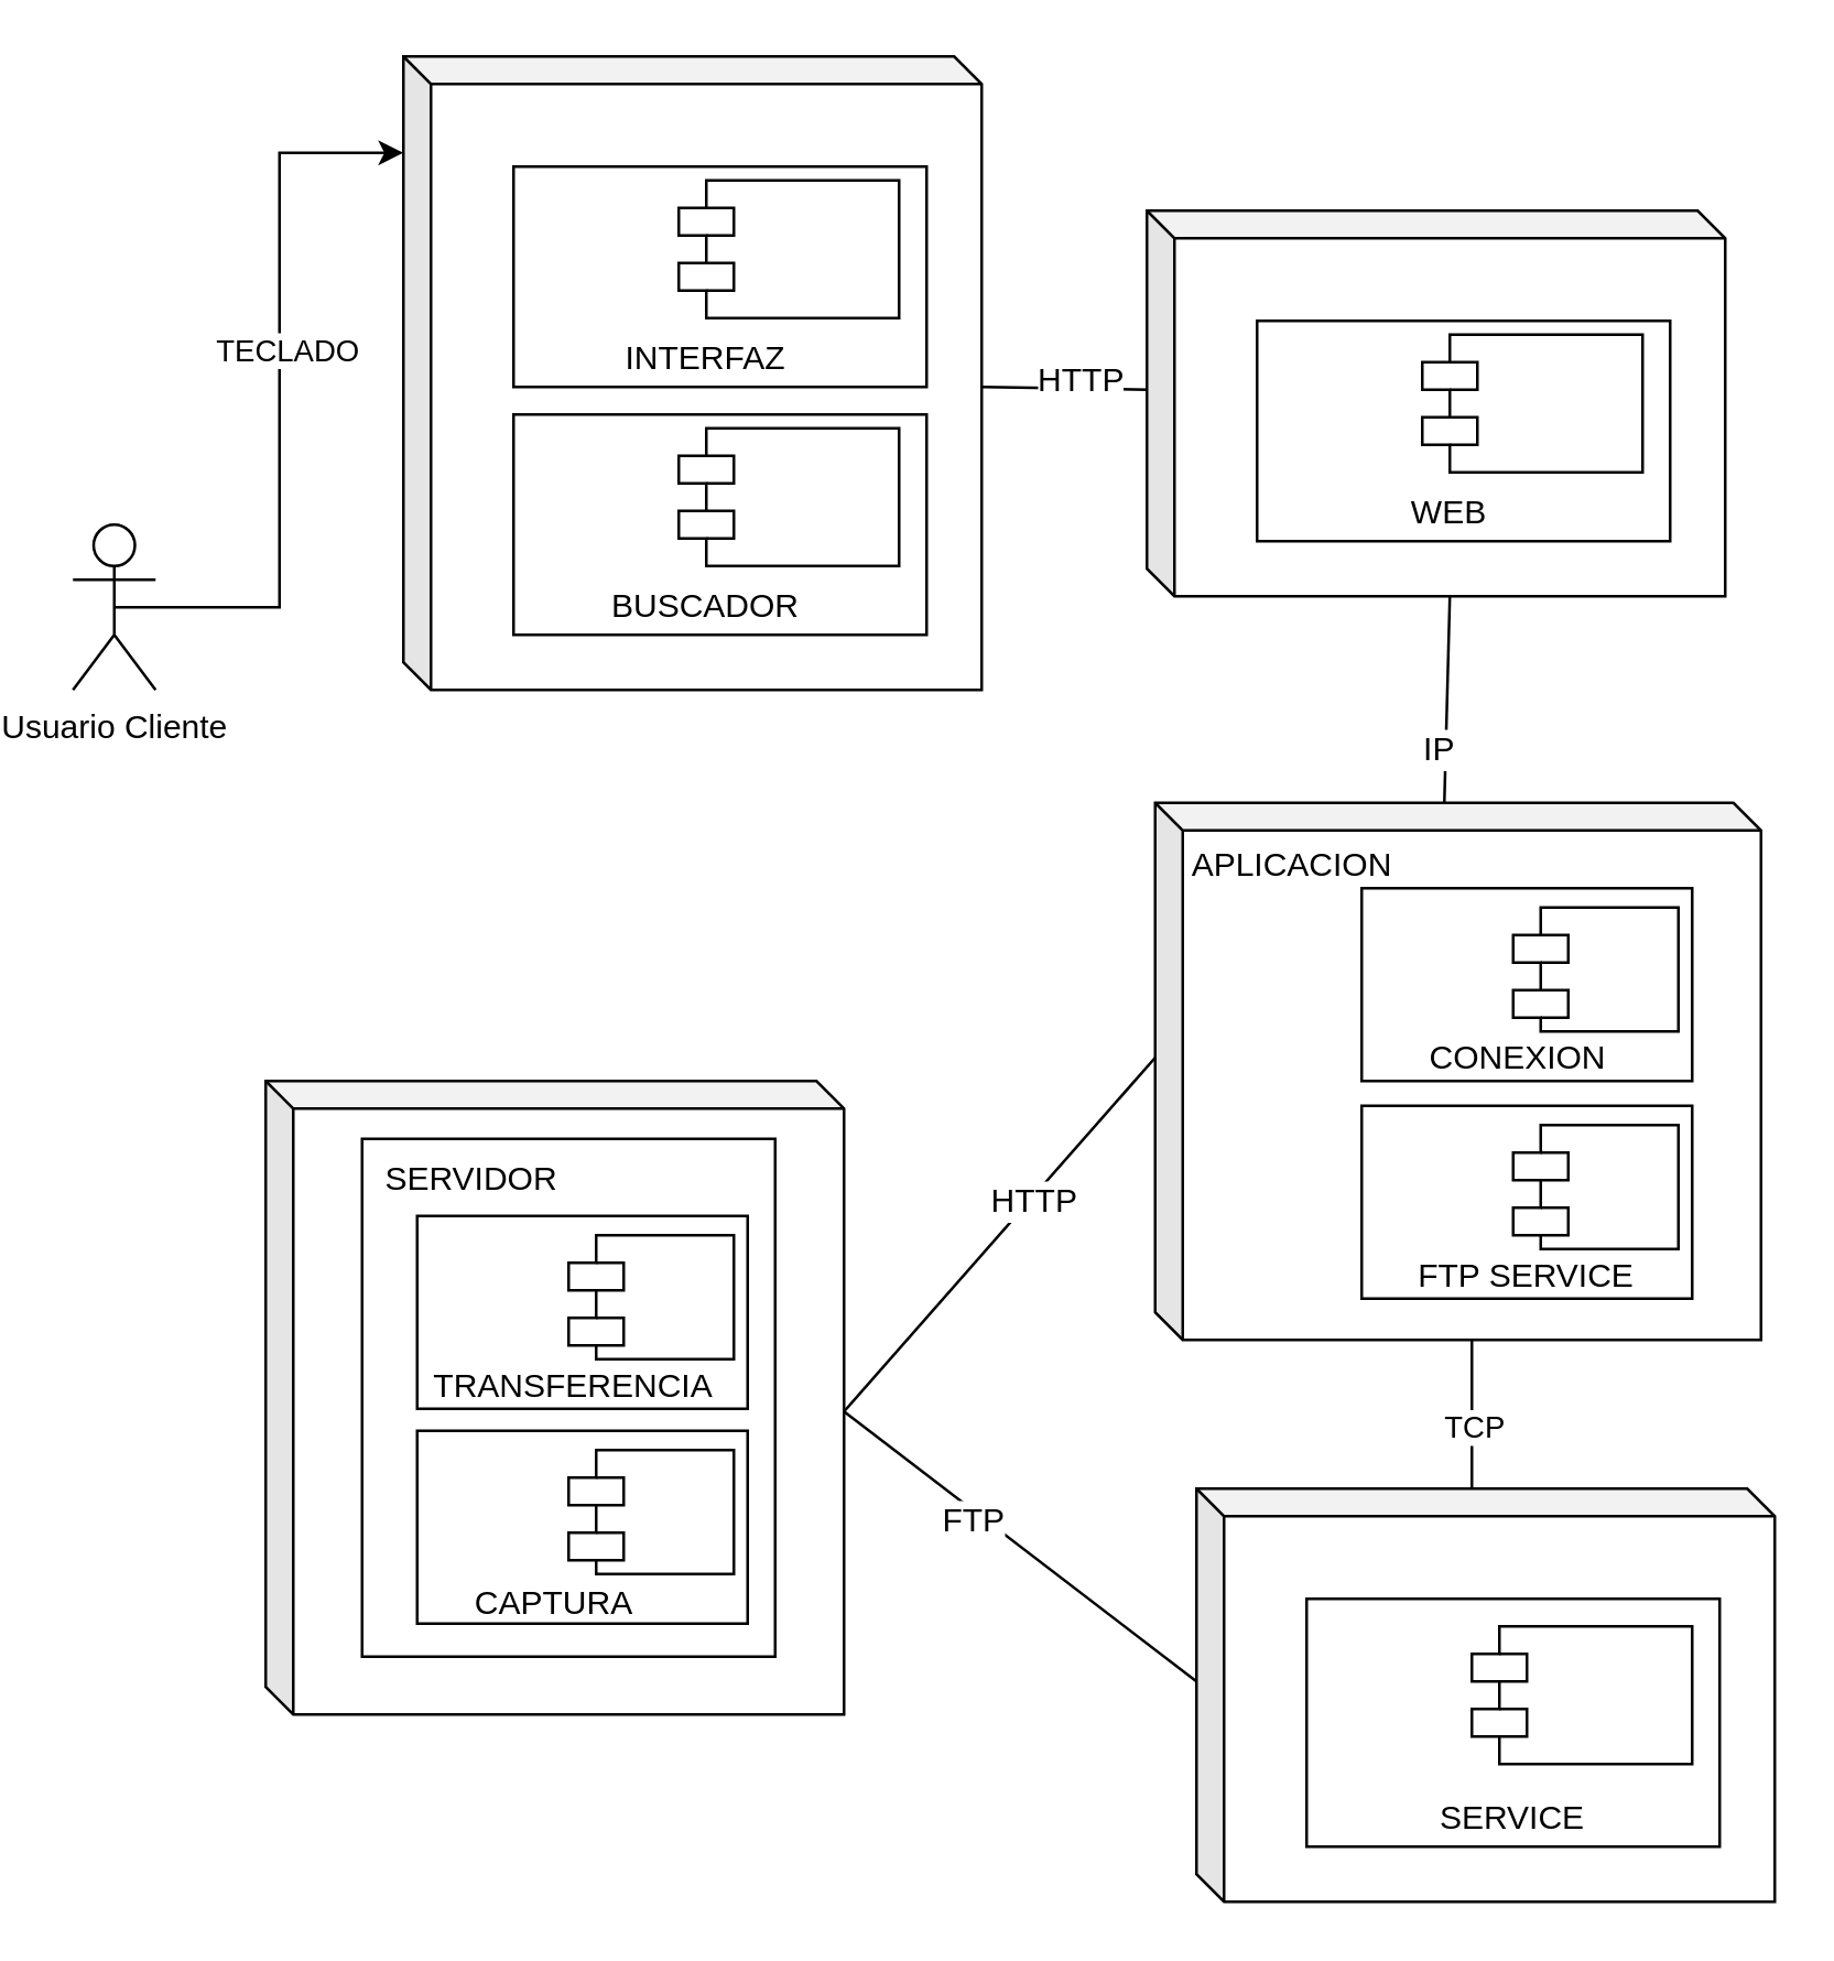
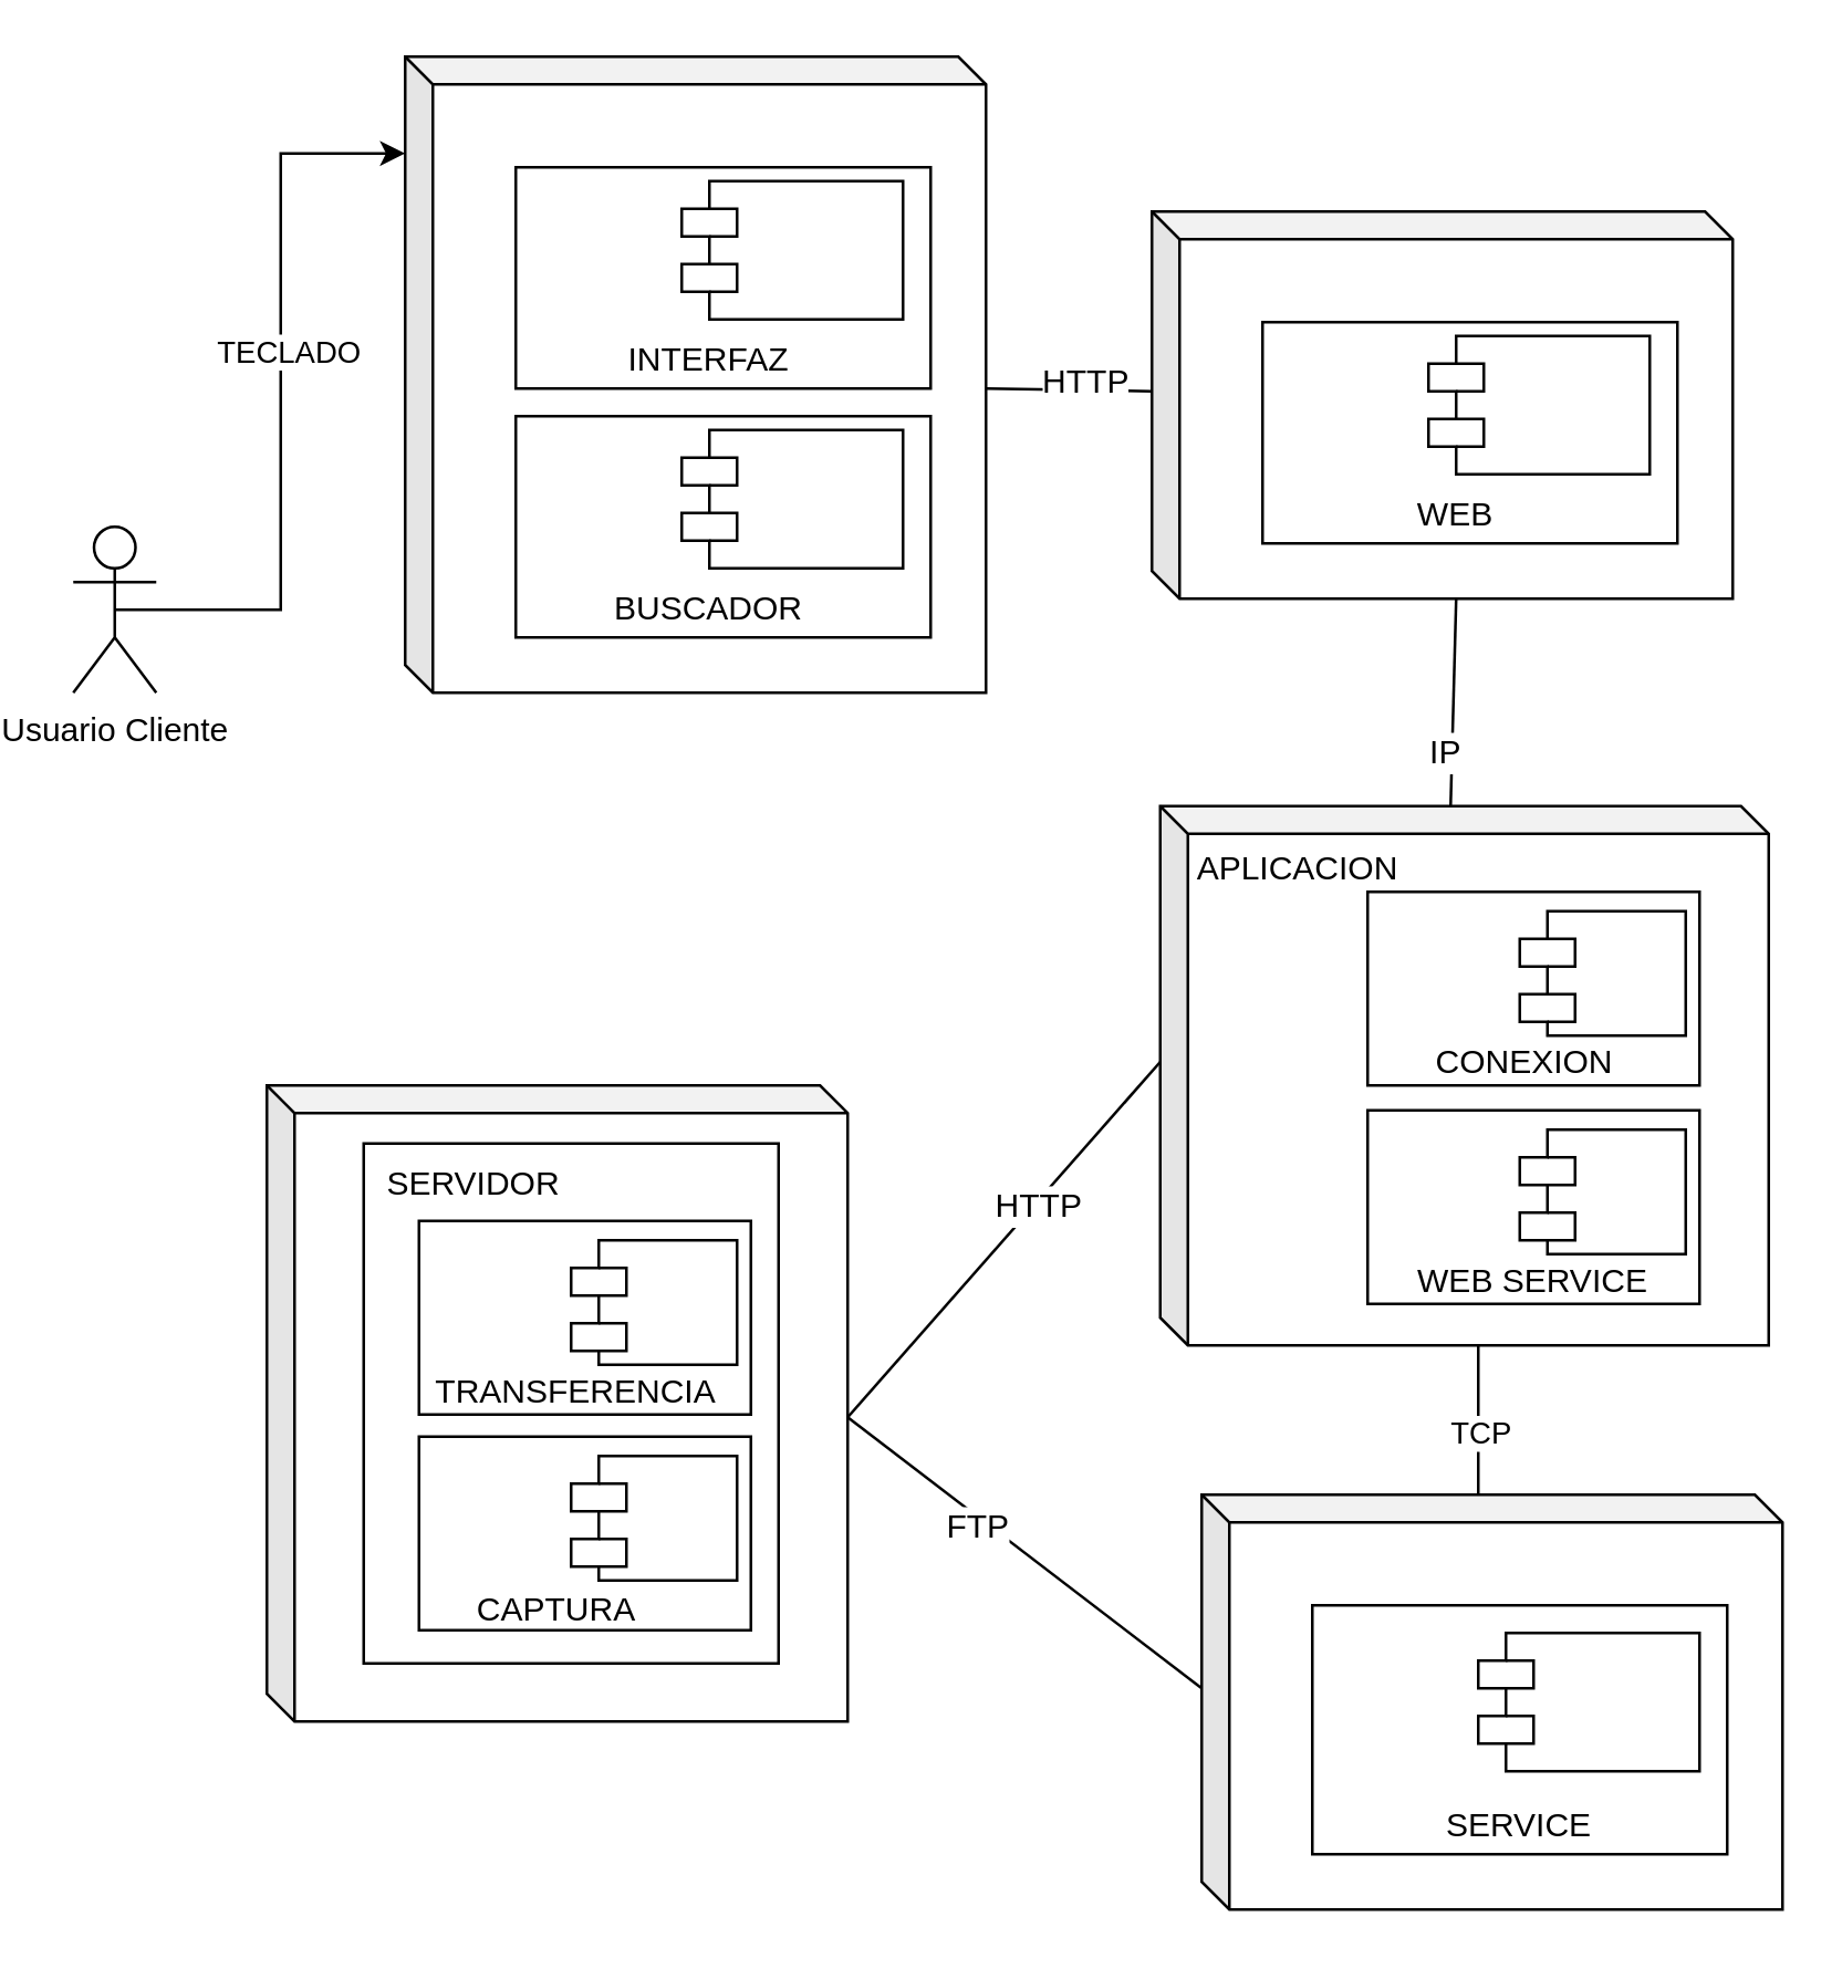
  <mxCell id="0" />
  <mxCell id="1" parent="0" />
  <mxCell id="2" value="" style="edgeStyle=none;curved=1;rounded=0;orthogonalLoop=1;jettySize=auto;html=1;fontSize=12;startSize=8;endSize=8;entryX=0;entryY=0;entryDx=0;entryDy=92.5;entryPerimeter=0;exitX=0;exitY=0;exitDx=210;exitDy=120;exitPerimeter=0;endArrow=none;endFill=0;" edge="1" parent="1" source="6" target="19"><mxGeometry relative="1" as="geometry"><mxPoint x="915" y="305" as="targetPoint" /></mxGeometry></mxCell>
  <mxCell id="3" value="HTTP" style="edgeLabel;html=1;align=center;verticalAlign=middle;resizable=0;points=[];fontSize=12;" connectable="0" vertex="1" parent="2"><mxGeometry x="0.207" y="-1" relative="1" as="geometry"><mxPoint as="offset" /></mxGeometry></mxCell>
  <mxCell id="4" value="" style="edgeStyle=none;curved=1;rounded=0;orthogonalLoop=1;jettySize=auto;html=1;fontSize=12;startSize=8;endSize=8;entryX=0;entryY=0;entryDx=0;entryDy=70;entryPerimeter=0;exitX=0;exitY=0;exitDx=210;exitDy=120;exitPerimeter=0;endArrow=none;endFill=0;" edge="1" parent="1" source="6" target="23"><mxGeometry relative="1" as="geometry"><mxPoint x="840" y="310" as="targetPoint" /></mxGeometry></mxCell>
  <mxCell id="5" value="FTP" style="edgeLabel;html=1;align=center;verticalAlign=middle;resizable=0;points=[];fontSize=12;" connectable="0" vertex="1" parent="4"><mxGeometry x="-0.256" y="-2" relative="1" as="geometry"><mxPoint y="1" as="offset" /></mxGeometry></mxCell>
  <mxCell id="6" value="" style="shape=cube;whiteSpace=wrap;html=1;boundedLbl=1;backgroundOutline=1;darkOpacity=0.05;darkOpacity2=0.1;size=10;" vertex="1" parent="1"><mxGeometry x="90" y="392" width="210" height="230" as="geometry" /></mxCell>
  <mxCell id="7" value="Usuario Cliente" style="shape=umlActor;verticalLabelPosition=bottom;verticalAlign=top;html=1;outlineConnect=0;" vertex="1" parent="1"><mxGeometry x="20" y="190" width="30" height="60" as="geometry" /></mxCell>
  <mxCell id="8" value="" style="shape=cube;whiteSpace=wrap;html=1;boundedLbl=1;backgroundOutline=1;darkOpacity=0.05;darkOpacity2=0.1;size=10;" vertex="1" parent="1"><mxGeometry x="140" y="20" width="210" height="230" as="geometry" /></mxCell>
  <mxCell id="9" style="edgeStyle=orthogonalEdgeStyle;rounded=0;orthogonalLoop=1;jettySize=auto;html=1;exitX=0.5;exitY=0.5;exitDx=0;exitDy=0;exitPerimeter=0;entryX=0;entryY=0;entryDx=0;entryDy=35;entryPerimeter=0;" edge="1" parent="1" source="7" target="8"><mxGeometry relative="1" as="geometry" /></mxCell>
  <mxCell id="10" value="TECLADO" style="edgeLabel;html=1;align=center;verticalAlign=middle;resizable=0;points=[];" vertex="1" connectable="0" parent="9"><mxGeometry x="0.138" y="-2" relative="1" as="geometry"><mxPoint as="offset" /></mxGeometry></mxCell>
  <mxCell id="11" value="" style="rounded=0;whiteSpace=wrap;html=1;" vertex="1" parent="1"><mxGeometry x="180" y="60" width="150" height="80" as="geometry" /></mxCell>
  <mxCell id="12" value="" style="shape=module;align=left;spacingLeft=20;align=center;verticalAlign=top;whiteSpace=wrap;html=1;" vertex="1" parent="1"><mxGeometry x="240" y="65" width="80" height="50" as="geometry" /></mxCell>
  <mxCell id="13" value="" style="rounded=0;whiteSpace=wrap;html=1;" vertex="1" parent="1"><mxGeometry x="180" y="150" width="150" height="80" as="geometry" /></mxCell>
  <mxCell id="14" value="" style="shape=module;align=left;spacingLeft=20;align=center;verticalAlign=top;whiteSpace=wrap;html=1;" vertex="1" parent="1"><mxGeometry x="240" y="155" width="80" height="50" as="geometry" /></mxCell>
  <mxCell id="15" value="INTERFAZ" style="text;html=1;align=center;verticalAlign=middle;whiteSpace=wrap;rounded=0;" vertex="1" parent="1"><mxGeometry x="220" y="115" width="60" height="30" as="geometry" /></mxCell>
  <mxCell id="16" value="BUSCADOR" style="text;html=1;align=center;verticalAlign=middle;whiteSpace=wrap;rounded=0;" vertex="1" parent="1"><mxGeometry x="220" y="205" width="60" height="30" as="geometry" /></mxCell>
  <mxCell id="17" value="" style="edgeStyle=none;curved=1;rounded=0;orthogonalLoop=1;jettySize=auto;html=1;fontSize=12;startSize=8;endSize=8;entryX=0;entryY=0;entryDx=110;entryDy=140;entryPerimeter=0;exitX=0;exitY=0;exitDx=105;exitDy=0;exitPerimeter=0;endArrow=none;endFill=0;" edge="1" parent="1" source="19" target="41"><mxGeometry relative="1" as="geometry"><mxPoint x="519" y="291" as="sourcePoint" /><mxPoint x="521" y="236" as="targetPoint" /></mxGeometry></mxCell>
  <mxCell id="18" value="IP" style="edgeLabel;html=1;align=center;verticalAlign=middle;resizable=0;points=[];fontSize=12;" connectable="0" vertex="1" parent="17"><mxGeometry x="-0.504" y="3" relative="1" as="geometry"><mxPoint as="offset" /></mxGeometry></mxCell>
  <mxCell id="19" value="" style="shape=cube;whiteSpace=wrap;html=1;boundedLbl=1;backgroundOutline=1;darkOpacity=0.05;darkOpacity2=0.1;size=10;" vertex="1" parent="1"><mxGeometry x="413" y="291" width="220" height="195" as="geometry" /></mxCell>
  <mxCell id="20" value="APLICACION" style="text;html=1;align=center;verticalAlign=middle;whiteSpace=wrap;rounded=0;" vertex="1" parent="1"><mxGeometry x="433" y="299" width="60" height="30" as="geometry" /></mxCell>
  <mxCell id="21" value="" style="edgeStyle=none;curved=1;rounded=0;orthogonalLoop=1;jettySize=auto;html=1;fontSize=12;startSize=8;endSize=8;entryX=0;entryY=0;entryDx=115;entryDy=195;entryPerimeter=0;exitX=0;exitY=0;exitDx=100;exitDy=0;exitPerimeter=0;endArrow=none;endFill=0;" edge="1" parent="1" source="23" target="19"><mxGeometry relative="1" as="geometry" /></mxCell>
  <mxCell id="22" value="TCP" style="edgeLabel;html=1;align=center;verticalAlign=middle;resizable=0;points=[];" connectable="0" vertex="1" parent="21"><mxGeometry x="-0.138" relative="1" as="geometry"><mxPoint as="offset" /></mxGeometry></mxCell>
  <mxCell id="23" value="" style="shape=cube;whiteSpace=wrap;html=1;boundedLbl=1;backgroundOutline=1;darkOpacity=0.05;darkOpacity2=0.1;size=10;" vertex="1" parent="1"><mxGeometry x="428" y="540" width="210" height="150" as="geometry" /></mxCell>
  <mxCell id="24" value="" style="rounded=0;whiteSpace=wrap;html=1;" vertex="1" parent="1"><mxGeometry x="468" y="580" width="150" height="90" as="geometry" /></mxCell>
  <mxCell id="25" value="" style="shape=module;align=left;spacingLeft=20;align=center;verticalAlign=top;whiteSpace=wrap;html=1;" vertex="1" parent="1"><mxGeometry x="528" y="590" width="80" height="50" as="geometry" /></mxCell>
  <mxCell id="26" value="SERVICE" style="text;html=1;align=center;verticalAlign=middle;whiteSpace=wrap;rounded=0;" vertex="1" parent="1"><mxGeometry x="513" y="645" width="60" height="30" as="geometry" /></mxCell>
  <mxCell id="27" value="" style="rounded=0;whiteSpace=wrap;html=1;" vertex="1" parent="1"><mxGeometry x="125" y="413" width="150" height="188" as="geometry" /></mxCell>
  <mxCell id="28" value="SERVIDOR" style="text;html=1;align=center;verticalAlign=middle;whiteSpace=wrap;rounded=0;" vertex="1" parent="1"><mxGeometry x="135" y="413" width="60" height="30" as="geometry" /></mxCell>
  <mxCell id="29" value="" style="rounded=0;whiteSpace=wrap;html=1;" vertex="1" parent="1"><mxGeometry x="145" y="441" width="120" height="70" as="geometry" /></mxCell>
  <mxCell id="30" value="" style="shape=module;align=left;spacingLeft=20;align=center;verticalAlign=top;whiteSpace=wrap;html=1;" vertex="1" parent="1"><mxGeometry x="200" y="448" width="60" height="45" as="geometry" /></mxCell>
  <mxCell id="31" value="TRANSFERENCIA" style="text;html=1;align=center;verticalAlign=middle;whiteSpace=wrap;rounded=0;" vertex="1" parent="1"><mxGeometry x="172" y="488" width="60" height="30" as="geometry" /></mxCell>
  <mxCell id="32" value="" style="rounded=0;whiteSpace=wrap;html=1;" vertex="1" parent="1"><mxGeometry x="145" y="519" width="120" height="70" as="geometry" /></mxCell>
  <mxCell id="33" value="" style="shape=module;align=left;spacingLeft=20;align=center;verticalAlign=top;whiteSpace=wrap;html=1;" vertex="1" parent="1"><mxGeometry x="200" y="526" width="60" height="45" as="geometry" /></mxCell>
  <mxCell id="34" value="CAPTURA" style="text;html=1;align=center;verticalAlign=middle;whiteSpace=wrap;rounded=0;" vertex="1" parent="1"><mxGeometry x="165" y="567" width="60" height="30" as="geometry" /></mxCell>
  <mxCell id="35" value="" style="rounded=0;whiteSpace=wrap;html=1;" vertex="1" parent="1"><mxGeometry x="488" y="322" width="120" height="70" as="geometry" /></mxCell>
  <mxCell id="36" value="" style="shape=module;align=left;spacingLeft=20;align=center;verticalAlign=top;whiteSpace=wrap;html=1;" vertex="1" parent="1"><mxGeometry x="543" y="329" width="60" height="45" as="geometry" /></mxCell>
  <mxCell id="37" value="CONEXION" style="text;html=1;align=center;verticalAlign=middle;whiteSpace=wrap;rounded=0;" vertex="1" parent="1"><mxGeometry x="515" y="369" width="60" height="30" as="geometry" /></mxCell>
  <mxCell id="38" value="" style="rounded=0;whiteSpace=wrap;html=1;" vertex="1" parent="1"><mxGeometry x="488" y="401" width="120" height="70" as="geometry" /></mxCell>
  <mxCell id="39" value="" style="shape=module;align=left;spacingLeft=20;align=center;verticalAlign=top;whiteSpace=wrap;html=1;" vertex="1" parent="1"><mxGeometry x="543" y="408" width="60" height="45" as="geometry" /></mxCell>
- <mxCell id="40" value="FTP SERVICE" style="text;html=1;align=center;verticalAlign=middle;whiteSpace=wrap;rounded=0;" vertex="1" parent="1"><mxGeometry x="502" y="448" width="92" height="30" as="geometry" /></mxCell>
+ <mxCell id="40" value="WEB SERVICE" style="text;html=1;align=center;verticalAlign=middle;whiteSpace=wrap;rounded=0;" vertex="1" parent="1"><mxGeometry x="502" y="448" width="92" height="30" as="geometry" /></mxCell>
  <mxCell id="41" value="" style="shape=cube;whiteSpace=wrap;html=1;boundedLbl=1;backgroundOutline=1;darkOpacity=0.05;darkOpacity2=0.1;size=10;" vertex="1" parent="1"><mxGeometry x="410" y="76" width="210" height="140" as="geometry" /></mxCell>
  <mxCell id="42" value="" style="rounded=0;whiteSpace=wrap;html=1;" vertex="1" parent="1"><mxGeometry x="450" y="116" width="150" height="80" as="geometry" /></mxCell>
  <mxCell id="43" value="" style="shape=module;align=left;spacingLeft=20;align=center;verticalAlign=top;whiteSpace=wrap;html=1;" vertex="1" parent="1"><mxGeometry x="510" y="121" width="80" height="50" as="geometry" /></mxCell>
  <mxCell id="44" value="WEB" style="text;html=1;align=center;verticalAlign=middle;whiteSpace=wrap;rounded=0;" vertex="1" parent="1"><mxGeometry x="490" y="171" width="60" height="30" as="geometry" /></mxCell>
  <mxCell id="45" value="" style="edgeStyle=none;curved=0;rounded=0;orthogonalLoop=1;jettySize=auto;html=1;fontSize=12;startSize=8;endSize=8;entryX=0;entryY=0;entryDx=210;entryDy=120;entryPerimeter=0;exitX=0;exitY=0;exitDx=0;exitDy=65;exitPerimeter=0;endArrow=none;endFill=0;" edge="1" parent="1" source="41" target="8"><mxGeometry relative="1" as="geometry"><mxPoint x="400" y="232" as="sourcePoint" /><mxPoint x="340" y="235" as="targetPoint" /><Array as="points" /></mxGeometry></mxCell>
  <mxCell id="46" value="HTTP" style="edgeLabel;html=1;align=center;verticalAlign=middle;resizable=0;points=[];fontSize=12;" connectable="0" vertex="1" parent="45"><mxGeometry x="-0.178" y="-3" relative="1" as="geometry"><mxPoint as="offset" /></mxGeometry></mxCell>
